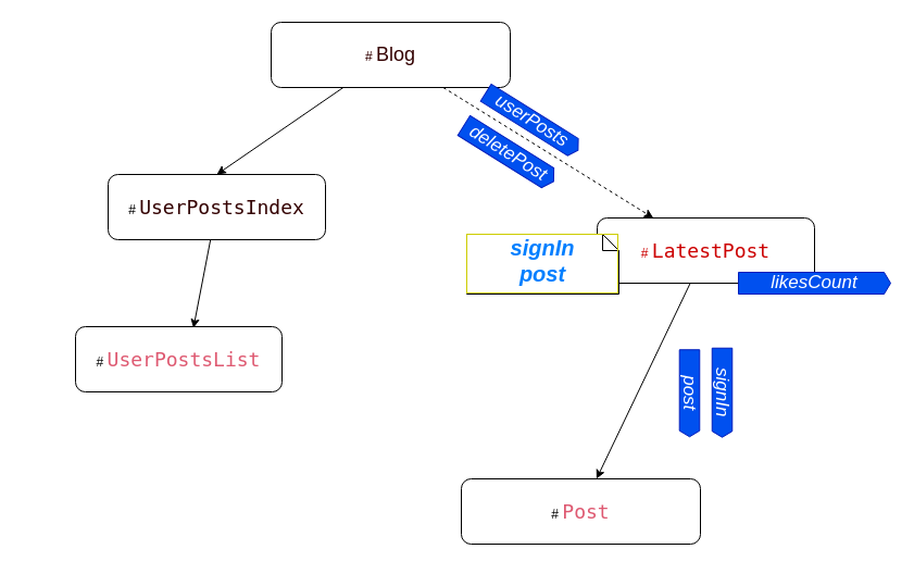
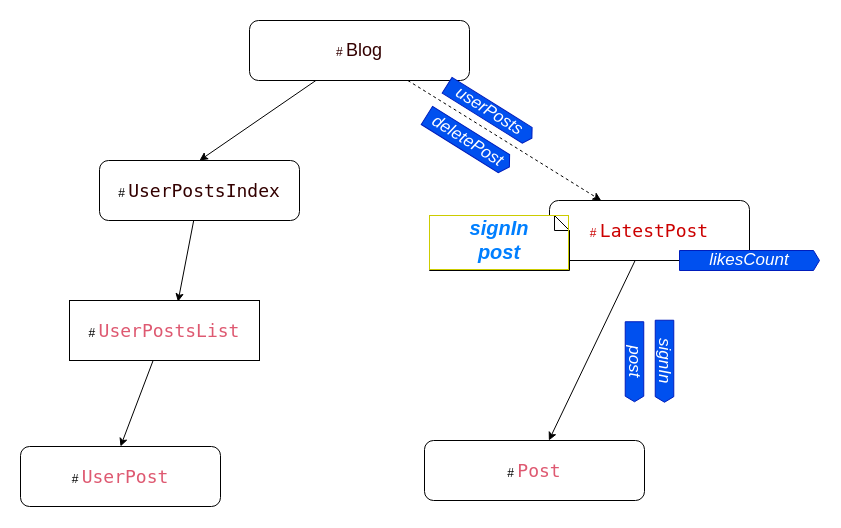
  <mxCell id="0" />
  <mxCell id="1" parent="0" />
  <mxCell id="2" value="&lt;span&gt;#&amp;nbsp;&lt;span style=&quot;font-family: &amp;quot;Droid Sans Mono&amp;quot;, &amp;quot;monospace&amp;quot;, monospace; font-size: 18px; background-color: light-dark(#ffffff, var(--ge-dark-color, #121212));&quot;&gt;&lt;font style=&quot;color: rgb(51, 0, 0);&quot;&gt;UserPostsIndex&lt;/font&gt;&lt;/span&gt;&lt;/span&gt;" style="rounded=1;whiteSpace=wrap;html=1;labelBackgroundColor=default;" parent="1" vertex="1"><mxGeometry x="99" y="160" width="200" height="60" as="geometry" /></mxCell>
  <mxCell id="3" style="edgeStyle=none;html=1;dashed=1;" parent="1" source="5" target="12" edge="1"><mxGeometry relative="1" as="geometry" /></mxCell>
  <mxCell id="4" style="edgeStyle=none;html=1;entryX=0.5;entryY=0;entryDx=0;entryDy=0;" parent="1" source="5" target="2" edge="1"><mxGeometry relative="1" as="geometry" /></mxCell>
  <mxCell id="5" value="#&amp;nbsp;&lt;font style=&quot;font-size: 18px;&quot;&gt;Blog&lt;/font&gt;" style="rounded=1;whiteSpace=wrap;html=1;labelBackgroundColor=none;fontColor=#330000;" parent="1" vertex="1"><mxGeometry x="249" y="20" width="220" height="60" as="geometry" /></mxCell>
  <mxCell id="6" style="edgeStyle=none;html=1;entryX=0.571;entryY=0.021;entryDx=0;entryDy=0;entryPerimeter=0;" parent="1" source="2" target="10" edge="1"><mxGeometry relative="1" as="geometry" /></mxCell>
  <mxCell id="7" value="# &lt;font color=&quot;#de5971&quot; face=&quot;Droid Sans Mono, monospace, monospace&quot;&gt;&lt;span style=&quot;font-size: 18px;&quot;&gt;Post&lt;/span&gt;&lt;/font&gt;" style="rounded=1;whiteSpace=wrap;html=1;labelBackgroundColor=default;" parent="1" vertex="1"><mxGeometry x="424" y="440" width="220" height="60" as="geometry" /></mxCell>
- <mxCell id="10" value="# &lt;font color=&quot;#de5971&quot; face=&quot;Droid Sans Mono, monospace, monospace&quot;&gt;&lt;span style=&quot;font-size: 18px;&quot;&gt;UserPostsList&lt;br&gt;&lt;/span&gt;&lt;/font&gt;" style="rounded=1;whiteSpace=wrap;html=1;labelBackgroundColor=default;" parent="1" vertex="1"><mxGeometry x="69" y="300" width="190" height="60" as="geometry" /></mxCell>
+ <mxCell id="8" value="# &lt;font color=&quot;#de5971&quot; face=&quot;Droid Sans Mono, monospace, monospace&quot;&gt;&lt;span style=&quot;font-size: 18px;&quot;&gt;UserPost&lt;/span&gt;&lt;/font&gt;" style="rounded=1;whiteSpace=wrap;html=1;labelBackgroundColor=default;" parent="1" vertex="1"><mxGeometry x="20" y="446" width="200" height="60" as="geometry" /></mxCell>
+ <mxCell id="9" style="edgeStyle=none;html=1;entryX=0.5;entryY=0;entryDx=0;entryDy=0;" parent="1" source="10" target="8" edge="1"><mxGeometry relative="1" as="geometry" /></mxCell>
+ <mxCell id="10" value="# &lt;font color=&quot;#de5971&quot; face=&quot;Droid Sans Mono, monospace, monospace&quot;&gt;&lt;span style=&quot;font-size: 18px;&quot;&gt;UserPostsList&lt;br&gt;&lt;/span&gt;&lt;/font&gt;" style="whiteSpace=wrap;html=1;labelBackgroundColor=default;rounded=0;" parent="1" vertex="1"><mxGeometry x="69" y="300" width="190" height="60" as="geometry" /></mxCell>
  <mxCell id="11" style="edgeStyle=none;html=1;" parent="1" source="12" target="7" edge="1"><mxGeometry relative="1" as="geometry" /></mxCell>
  <mxCell id="12" value="&lt;font&gt;&lt;font style=&quot;color: rgb(204, 0, 0);&quot;&gt;# &lt;/font&gt;&lt;font style=&quot;color: rgb(204, 0, 0);&quot; face=&quot;Droid Sans Mono, monospace, monospace&quot;&gt;&lt;span style=&quot;font-size: 18px;&quot;&gt;LatestPost&lt;/span&gt;&lt;/font&gt;&lt;/font&gt;" style="rounded=1;whiteSpace=wrap;html=1;labelBackgroundColor=default;fontColor=#330000;" parent="1" vertex="1"><mxGeometry x="549" y="200" width="200" height="60" as="geometry" /></mxCell>
  <mxCell id="13" value="likesCount" style="shape=mxgraph.sysml.sendSigAct;whiteSpace=wrap;align=center;fontStyle=2;fillColor=#0050ef;fontColor=#ffffff;strokeColor=#001DBC;fontSize=17;" parent="1" vertex="1"><mxGeometry x="679" y="250" width="140" height="20" as="geometry" /></mxCell>
  <mxCell id="14" value="userPosts" style="shape=mxgraph.sysml.sendSigAct;whiteSpace=wrap;align=center;fontStyle=2;fillColor=#0050ef;fontColor=#ffffff;strokeColor=#001DBC;fontSize=17;rotation=32;" parent="1" vertex="1"><mxGeometry x="439" y="101.98" width="100" height="18.53" as="geometry" /></mxCell>
  <mxCell id="15" value="deletePost" style="shape=mxgraph.sysml.sendSigAct;whiteSpace=wrap;align=center;fontStyle=2;fillColor=#0050ef;fontColor=#ffffff;strokeColor=#001DBC;fontSize=17;rotation=32;" parent="1" vertex="1"><mxGeometry x="419" y="130" width="97.29" height="21.4" as="geometry" /></mxCell>
  <mxCell id="16" value="&lt;div style=&quot;&quot;&gt;&lt;b style=&quot;background-color: initial;&quot;&gt;&lt;font color=&quot;#007fff&quot; style=&quot;font-size: 20px;&quot;&gt;&lt;i&gt;signIn&lt;/i&gt;&lt;/font&gt;&lt;/b&gt;&lt;/div&gt;&lt;div style=&quot;&quot;&gt;&lt;/div&gt;&lt;div style=&quot;&quot;&gt;&lt;b style=&quot;background-color: initial;&quot;&gt;&lt;font color=&quot;#007fff&quot; style=&quot;font-size: 20px;&quot;&gt;&lt;i&gt;post&lt;/i&gt;&lt;/font&gt;&lt;/b&gt;&lt;/div&gt;&lt;p style=&quot;margin: 10px 0px 0px 10px;&quot;&gt;&lt;/p&gt;" style="shape=note;html=1;size=15;spacingLeft=5;align=left;html=1;overflow=fill;whiteSpace=wrap;align=center;labelBorderColor=#CCCC00;horizontal=1;verticalAlign=top;" parent="1" vertex="1"><mxGeometry x="429" y="215" width="140" height="55" as="geometry" /></mxCell>
  <mxCell id="17" value="signIn" style="shape=mxgraph.sysml.sendSigAct;whiteSpace=wrap;align=center;fontStyle=2;fillColor=#0050ef;fontColor=#ffffff;strokeColor=#001DBC;fontSize=17;rotation=90;" parent="1" vertex="1"><mxGeometry x="623" y="351.47" width="82" height="18.53" as="geometry" /></mxCell>
  <mxCell id="18" value="post" style="shape=mxgraph.sysml.sendSigAct;whiteSpace=wrap;align=center;fontStyle=2;fillColor=#0050ef;fontColor=#ffffff;strokeColor=#001DBC;fontSize=17;rotation=90;" parent="1" vertex="1"><mxGeometry x="594" y="352" width="80" height="18.53" as="geometry" /></mxCell>
